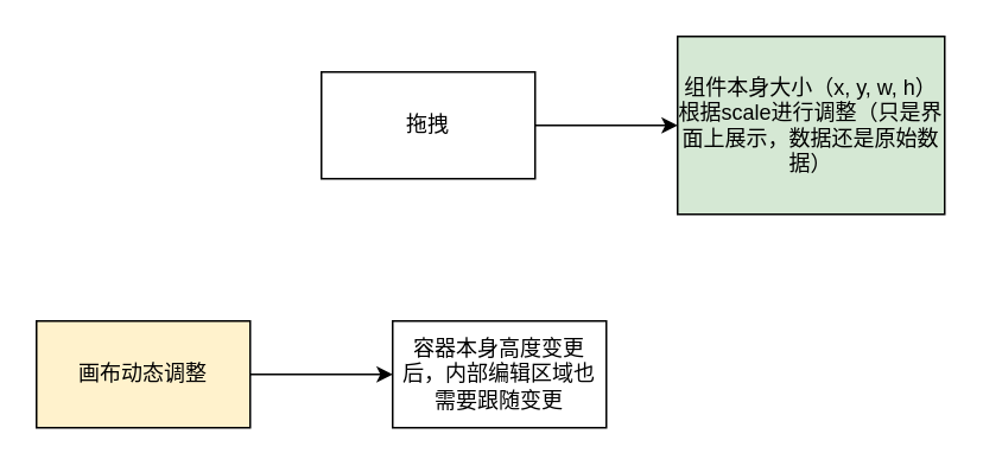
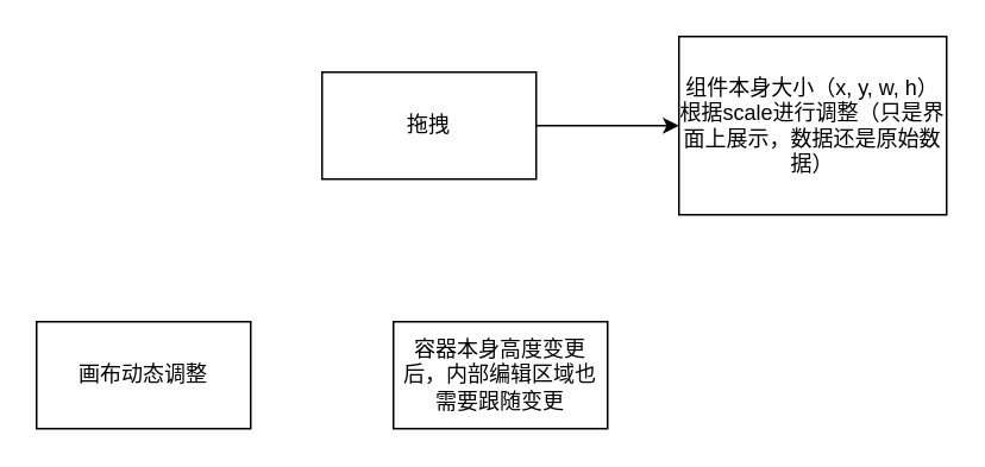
  <mxCell id="0" />
  <mxCell id="1" parent="0" />
  <mxCell id="2" value="" style="edgeStyle=none;html=1;" edge="1" parent="1" source="3" target="4"><mxGeometry relative="1" as="geometry" /></mxCell>
  <mxCell id="3" value="拖拽" style="whiteSpace=wrap;html=1;rounded=0;" vertex="1" parent="1"><mxGeometry x="180" y="40" width="120" height="60" as="geometry" /></mxCell>
- <mxCell id="4" value="组件本身大小（x, y, w, h）根据scale进行调整（只是界面上展示，数据还是原始数据）" style="whiteSpace=wrap;html=1;rounded=0;fillColor=#d5e8d4;" vertex="1" parent="1"><mxGeometry x="380" y="20" width="150" height="100" as="geometry" /></mxCell>
- <mxCell id="5" value="" style="edgeStyle=none;html=1;" edge="1" parent="1" source="6" target="7"><mxGeometry relative="1" as="geometry" /></mxCell>
- <mxCell id="6" value="画布动态调整" style="rounded=0;whiteSpace=wrap;html=1;fillColor=#fff2cc;" vertex="1" parent="1"><mxGeometry x="20" y="180" width="120" height="60" as="geometry" /></mxCell>
+ <mxCell id="4" value="组件本身大小（x, y, w, h）根据scale进行调整（只是界面上展示，数据还是原始数据）" style="whiteSpace=wrap;html=1;rounded=0;" vertex="1" parent="1"><mxGeometry x="380" y="20" width="150" height="100" as="geometry" /></mxCell>
+ <mxCell id="6" value="画布动态调整" style="rounded=0;whiteSpace=wrap;html=1;" vertex="1" parent="1"><mxGeometry x="20" y="180" width="120" height="60" as="geometry" /></mxCell>
  <mxCell id="7" value="容器本身高度变更后，内部编辑区域也需要跟随变更" style="whiteSpace=wrap;html=1;rounded=0;" vertex="1" parent="1"><mxGeometry x="220" y="180" width="120" height="60" as="geometry" /></mxCell>
